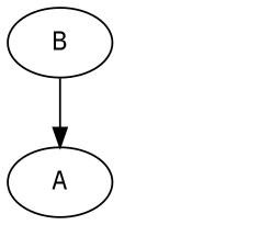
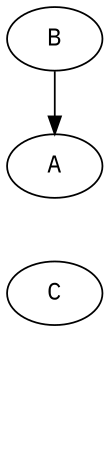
  digraph {
    fontname="IBM Plex Mono"
    node [fontname="IBM Plex Mono"]
    edge [fontname="IBM Plex Mono" style=invis]
    A
+   C
    B
    D [style=invis]
+   A -> C
+   C -> D
    B -> A [style=""]
  }
